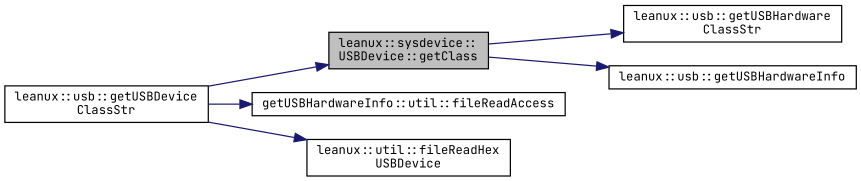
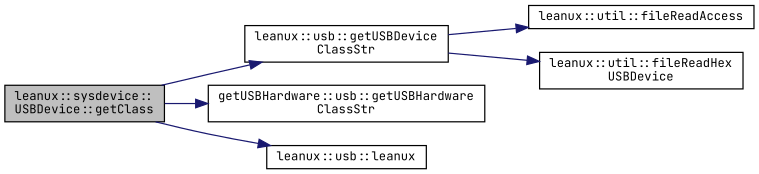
  digraph {
    fontname="JetBrains Mono"
    rankdir=LR
    node [color=black fontname="JetBrains Mono" fontsize=10 shape=record]
    edge [color=midnightblue fontname="JetBrains Mono" fontsize=10 labelfontname=Helvetica labelfontsize=10 style=solid]
    n1 [fillcolor=grey75 fontcolor=black height=0.2 label="leanux::sysdevice::\lUSBDevice::getClass" style=filled width=0.4]
    n2 [height=0.2 label="leanux::usb::getUSBDevice\lClassStr" width=0.4]
-   n3 [height=0.2 label="leanux::usb::getUSBHardware\lClassStr" width=0.4]
-   n4 [height=0.2 label="leanux::usb::getUSBHardwareInfo" width=0.4]
-   n5 [height=0.2 label="getUSBHardwareInfo::util::fileReadAccess" width=0.4]
+   n3 [height=0.2 label="getUSBHardware::usb::getUSBHardware\lClassStr" width=0.4]
+   n4 [height=0.2 label="leanux::usb::leanux" width=0.4]
+   n5 [height=0.2 label="leanux::util::fileReadAccess" width=0.4]
    n6 [height=0.2 label="leanux::util::fileReadHex\lUSBDevice" width=0.4]
-   n2 -> n1
+   n1 -> n2
    n1 -> n3
    n1 -> n4
    n2 -> n5
    n2 -> n6
  }
